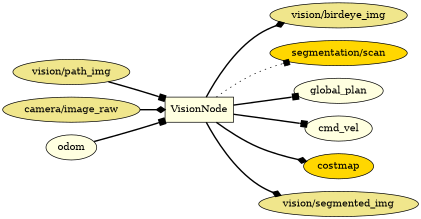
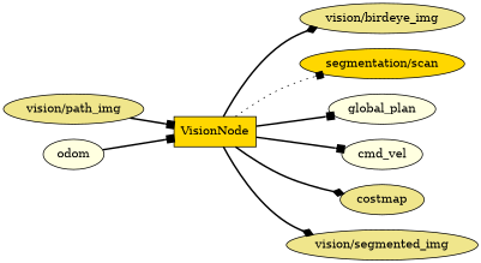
  digraph {
    rankdir=LR
    node [fillcolor=lightyellow shape=ellipse style=filled]
    edge [arrowhead=box style=bold]
-   VisionNode [shape=box]
+   VisionNode [fillcolor=gold shape=box]
    "vision/path_img" [fillcolor=khaki]
    "vision/birdeye_img" [fillcolor=khaki]
    "segmentation/scan" [fillcolor=gold]
    global_plan
    cmd_vel
-   costmap [fillcolor=gold]
+   costmap [fillcolor=khaki]
    "vision/segmented_img" [fillcolor=khaki]
-   "camera/image_raw" [fillcolor=khaki]
    odom
    VisionNode -> "vision/birdeye_img" [arrowhead=diamond]
    VisionNode -> "segmentation/scan" [style=dotted]
    VisionNode -> global_plan
    VisionNode -> cmd_vel
    VisionNode -> costmap [arrowhead=diamond]
    VisionNode -> "vision/segmented_img" [arrowhead=diamond]
    "vision/path_img" -> VisionNode
-   "camera/image_raw" -> VisionNode [arrowhead=diamond]
    odom -> VisionNode
  }
